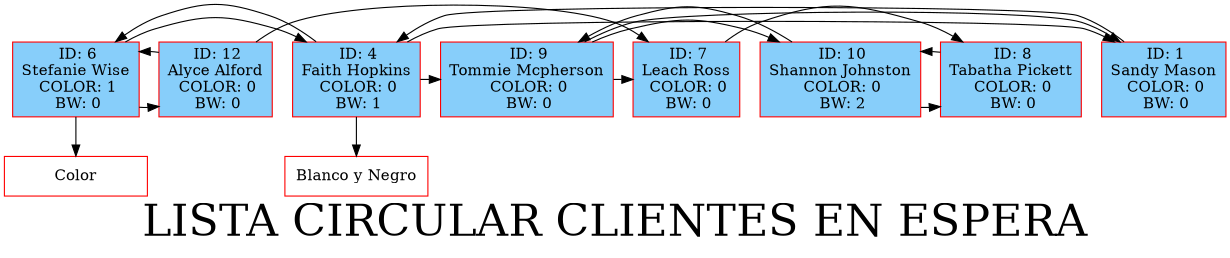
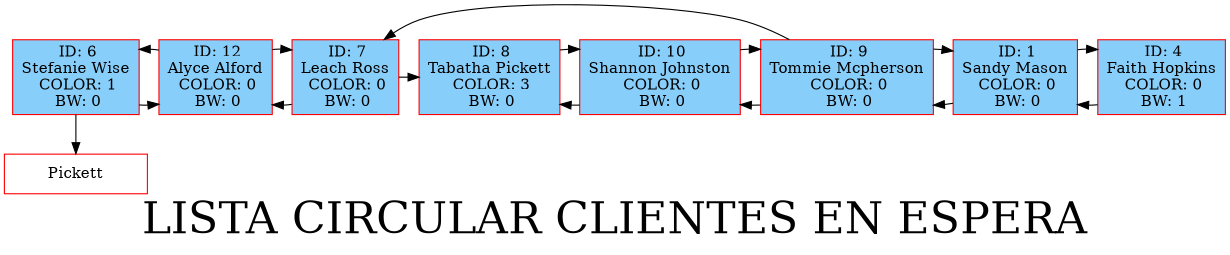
  digraph {
    fontname="DejaVu Serif"
    fontsize=40
    label="LISTA CIRCULAR CLIENTES EN ESPERA"
    node [color=red fillcolor=lightskyblue fontname="DejaVu Serif" group=1 shape=box style=filled]
    edge [fontname="DejaVu Serif"]
    n1 [label=" ID: 6\nStefanie Wise\n COLOR: 1\n BW: 0"]
    n2 [group=2 label=" ID: 4\nFaith Hopkins\n COLOR: 0\n BW: 1"]
    n3 [group=3 label=" ID: 1\nSandy Mason\n COLOR: 0\n BW: 0"]
    n4 [group=4 label=" ID: 9\nTommie Mcpherson\n COLOR: 0\n BW: 0"]
-   n5 [group=5 label=" ID: 10\nShannon Johnston\n COLOR: 0\n BW: 2"]
-   n6 [group=6 label=" ID: 8\nTabatha Pickett\n COLOR: 0\n BW: 0"]
+   n5 [group=5 label=" ID: 10\nShannon Johnston\n COLOR: 0\n BW: 0"]
+   n6 [group=6 label=" ID: 8\nTabatha Pickett\n COLOR: 3\n BW: 0"]
    n7 [group=7 label=" ID: 7\nLeach Ross\n COLOR: 0\n BW: 0"]
    n8 [group=8 label=" ID: 12\nAlyce Alford\n COLOR: 0\n BW: 0"]
-   n9 [label=Color width=1.8 fillcolor="" style=""]
-   n10 [group=2 label="Blanco y Negro" width=1.8 fillcolor="" style=""]
+   n9 [label=Pickett width=1.8 fillcolor="" style=""]
    subgraph sub_1 {
      rank=same
      n1
      n2
      n3
      n4
      n5
      n6
      n7
      n8
    }
-   n1 -> n2
    n1 -> n8
    n1 -> n9
-   n2 -> n1
    n2 -> n3
-   n2 -> n10
    n3 -> n2
-   n2 -> n4
+   n3 -> n4
    n4 -> n3
    n4 -> n5
    n4 -> n7
    n5 -> n4
    n5 -> n6
    n6 -> n5
    n7 -> n6
+   n7 -> n8
    n8 -> n1
    n8 -> n7
  }
